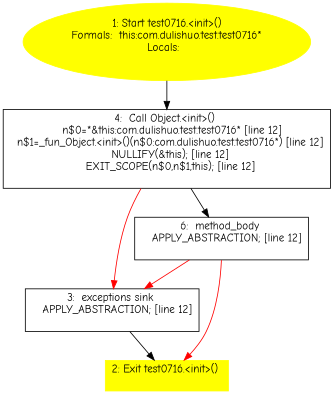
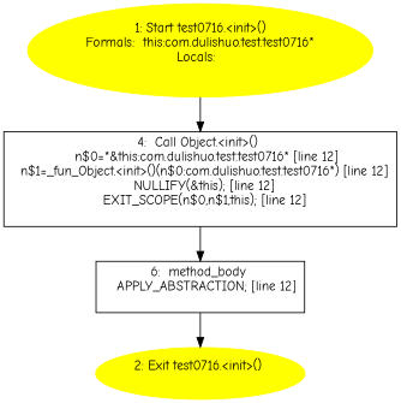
  digraph {
    fontname="Comic Neue"
    node [fontname="Comic Neue" shape=box]
    edge [fontname="Comic Neue"]
    n1 [color=yellow label="1: Start test0716.<init>()\nFormals:  this:com.dulishuo.test.test0716*\nLocals:  \n  " style=filled shape=""]
    n2 [label="4:  Call Object.<init>() \n   n$0=*&this:com.dulishuo.test.test0716* [line 12]\n  n$1=_fun_Object.<init>()(n$0:com.dulishuo.test.test0716*) [line 12]\n  NULLIFY(&this); [line 12]\n  EXIT_SCOPE(n$0,n$1,this); [line 12]\n "]
-   n3 [label="3:  exceptions sink \n   APPLY_ABSTRACTION; [line 12]\n "]
    n4 [label="6:  method_body \n   APPLY_ABSTRACTION; [line 12]\n "]
-   n5 [color=yellow label="2: Exit test0716.<init>() \n  " style=filled]
+   n5 [color=yellow label="2: Exit test0716.<init>() \n  " style=filled shape=""]
    n1 -> n2
-   n2 -> n3 [color=red]
    n2 -> n4
-   n3 -> n5
-   n4 -> n3 [color=red]
-   n4 -> n5 [color=red]
+   n4 -> n5
  }
